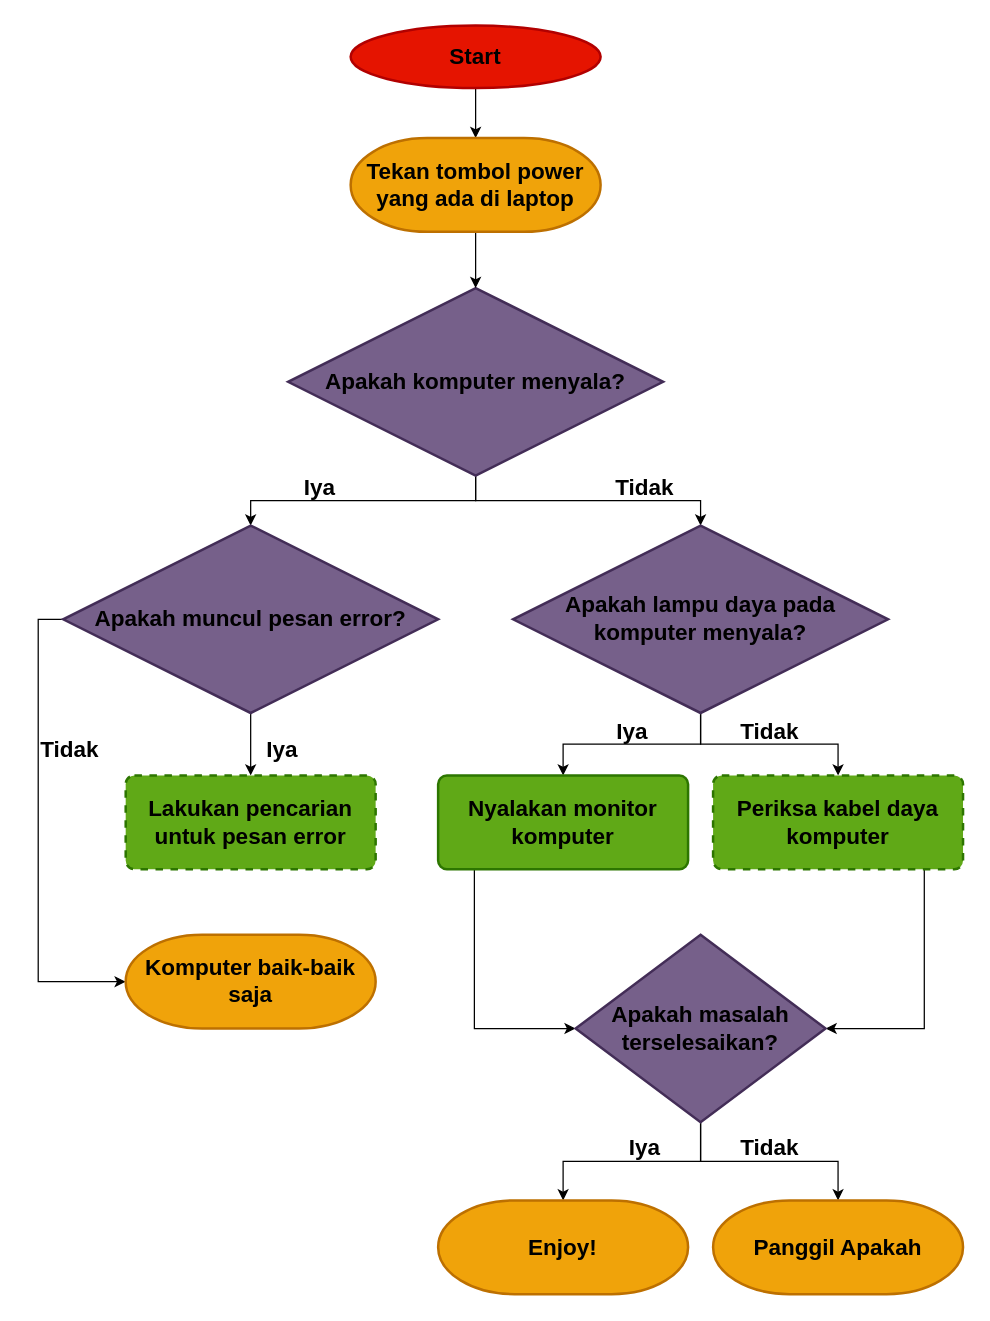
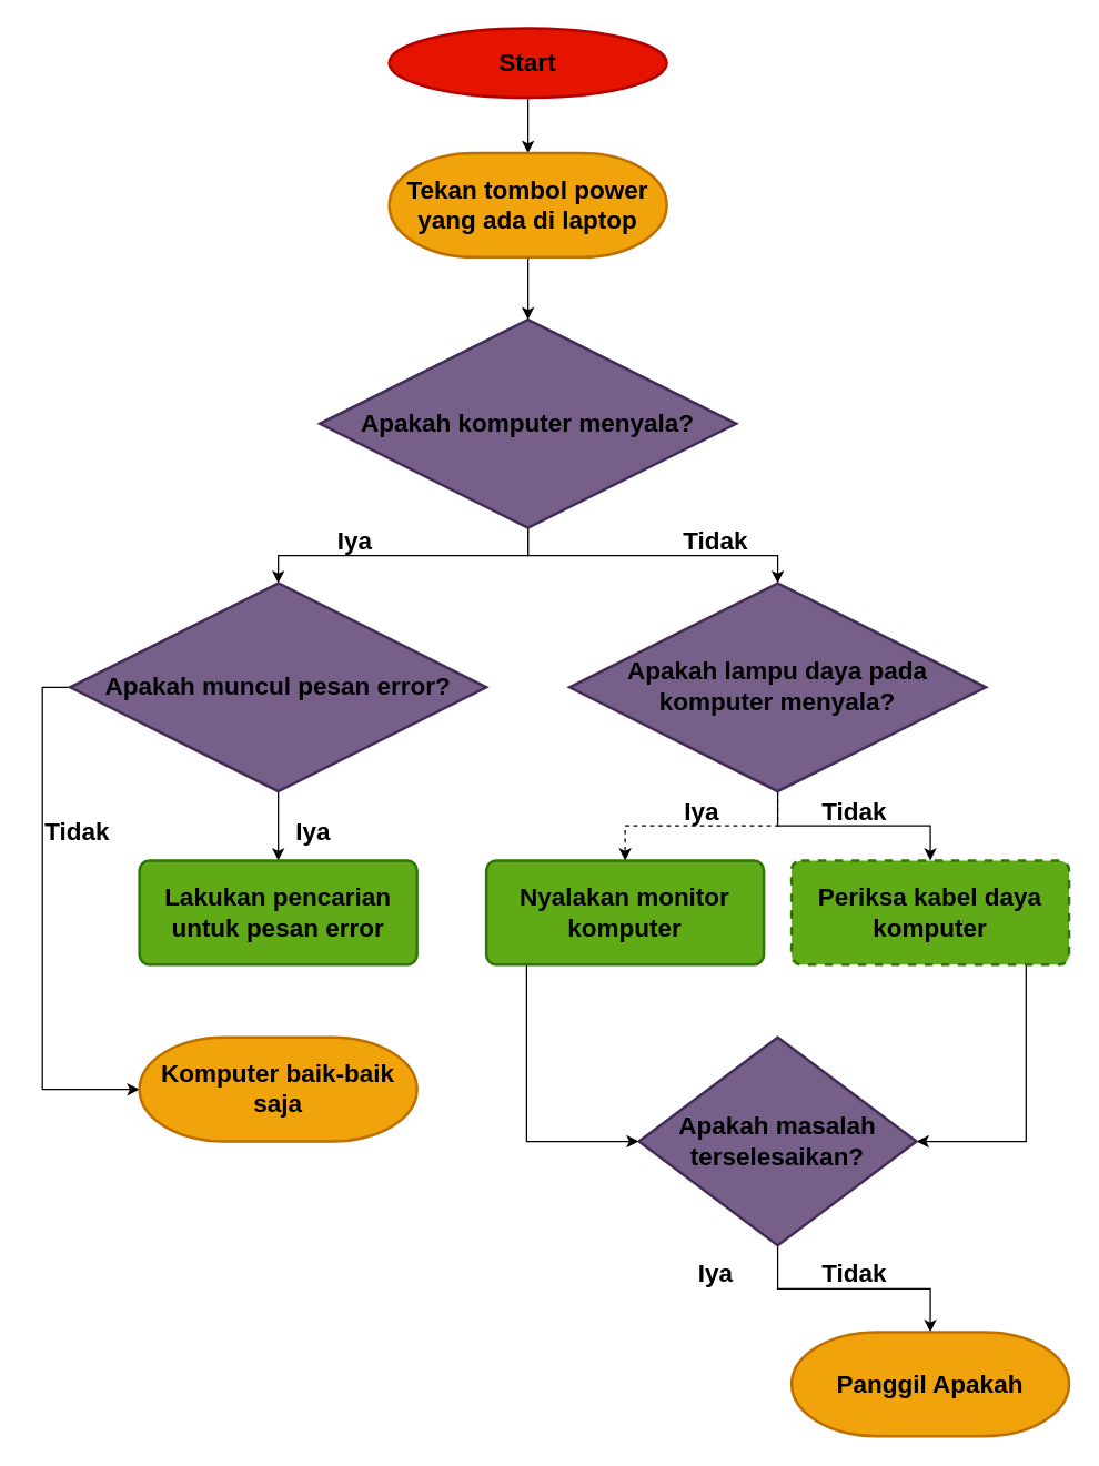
  <mxCell id="0" />
  <mxCell id="1" parent="0" />
  <mxCell id="2" value="" style="edgeStyle=orthogonalEdgeStyle;rounded=0;orthogonalLoop=1;jettySize=auto;html=1;fontFamily=Helvetica;fontSize=18;fontColor=#000000;" edge="1" parent="1" source="3" target="33"><mxGeometry relative="1" as="geometry" /></mxCell>
  <mxCell id="3" value="&lt;font color=&quot;#000000&quot;&gt;Start&lt;/font&gt;" style="strokeWidth=2;html=1;shape=mxgraph.flowchart.start_1;whiteSpace=wrap;fillColor=#e51400;fontColor=#ffffff;strokeColor=#B20000;fontStyle=1;fontFamily=Helvetica;fontSize=18;" vertex="1" parent="1"><mxGeometry x="280" y="20" width="200" height="50" as="geometry" /></mxCell>
  <mxCell id="4" style="edgeStyle=orthogonalEdgeStyle;rounded=0;orthogonalLoop=1;jettySize=auto;html=1;entryX=0.5;entryY=0;entryDx=0;entryDy=0;entryPerimeter=0;fontFamily=Helvetica;fontSize=18;" edge="1" parent="1" source="6" target="12"><mxGeometry relative="1" as="geometry" /></mxCell>
  <mxCell id="5" style="edgeStyle=orthogonalEdgeStyle;rounded=0;orthogonalLoop=1;jettySize=auto;html=1;entryX=0.5;entryY=0;entryDx=0;entryDy=0;entryPerimeter=0;fontFamily=Helvetica;fontSize=18;" edge="1" parent="1" source="6" target="9"><mxGeometry relative="1" as="geometry" /></mxCell>
  <mxCell id="6" value="&lt;font color=&quot;#000000&quot;&gt;Apakah komputer menyala?&lt;/font&gt;" style="strokeWidth=2;html=1;shape=mxgraph.flowchart.decision;whiteSpace=wrap;fillColor=#76608a;fontColor=#ffffff;strokeColor=#432D57;fontStyle=1;fontSize=18;" vertex="1" parent="1"><mxGeometry x="230" y="230" width="300" height="150" as="geometry" /></mxCell>
  <mxCell id="7" value="" style="edgeStyle=orthogonalEdgeStyle;rounded=0;orthogonalLoop=1;jettySize=auto;html=1;fontFamily=Helvetica;fontSize=18;fontColor=#000000;" edge="1" parent="1" source="9" target="15"><mxGeometry relative="1" as="geometry" /></mxCell>
  <mxCell id="8" style="edgeStyle=orthogonalEdgeStyle;rounded=0;orthogonalLoop=1;jettySize=auto;html=1;fontFamily=Helvetica;fontSize=18;fontColor=#000000;entryX=0;entryY=0.5;entryDx=0;entryDy=0;entryPerimeter=0;" edge="1" parent="1" source="9" target="20"><mxGeometry relative="1" as="geometry"><mxPoint x="20" y="780" as="targetPoint" /><Array as="points"><mxPoint x="30" y="495" /><mxPoint x="30" y="785" /></Array></mxGeometry></mxCell>
  <mxCell id="9" value="&lt;font color=&quot;#000000&quot;&gt;Apakah muncul pesan error?&lt;/font&gt;" style="strokeWidth=2;html=1;shape=mxgraph.flowchart.decision;whiteSpace=wrap;fillColor=#76608a;fontColor=#ffffff;strokeColor=#432D57;fontStyle=1;fontSize=18;" vertex="1" parent="1"><mxGeometry x="50" y="420" width="300" height="150" as="geometry" /></mxCell>
- <mxCell id="10" style="edgeStyle=orthogonalEdgeStyle;rounded=0;orthogonalLoop=1;jettySize=auto;html=1;entryX=0.5;entryY=0;entryDx=0;entryDy=0;fontFamily=Helvetica;fontSize=18;fontColor=#000000;" edge="1" parent="1" source="12" target="17"><mxGeometry relative="1" as="geometry" /></mxCell>
+ <mxCell id="10" style="edgeStyle=orthogonalEdgeStyle;rounded=0;orthogonalLoop=1;jettySize=auto;html=1;entryX=0.5;entryY=0;entryDx=0;entryDy=0;fontFamily=Helvetica;fontSize=18;fontColor=#000000;dashed=1;" edge="1" parent="1" source="12" target="17"><mxGeometry relative="1" as="geometry" /></mxCell>
  <mxCell id="11" style="edgeStyle=orthogonalEdgeStyle;rounded=0;orthogonalLoop=1;jettySize=auto;html=1;entryX=0.5;entryY=0;entryDx=0;entryDy=0;fontFamily=Helvetica;fontSize=18;fontColor=#000000;" edge="1" parent="1" source="12" target="19"><mxGeometry relative="1" as="geometry" /></mxCell>
  <mxCell id="12" value="&lt;font color=&quot;#000000&quot;&gt;Apakah lampu daya pada komputer menyala?&lt;/font&gt;" style="strokeWidth=2;html=1;shape=mxgraph.flowchart.decision;whiteSpace=wrap;fillColor=#76608a;fontColor=#ffffff;strokeColor=#432D57;fontStyle=1;fontSize=18;" vertex="1" parent="1"><mxGeometry x="410" y="420" width="300" height="150" as="geometry" /></mxCell>
  <mxCell id="13" value="&lt;b&gt;Tidak&lt;/b&gt;" style="text;html=1;align=center;verticalAlign=middle;resizable=0;points=[];autosize=1;strokeColor=none;fillColor=none;fontSize=18;fontFamily=Helvetica;fontColor=#000000;" vertex="1" parent="1"><mxGeometry x="480" y="370" width="70" height="40" as="geometry" /></mxCell>
  <mxCell id="14" value="&lt;b&gt;Iya&lt;/b&gt;" style="text;html=1;align=center;verticalAlign=middle;resizable=0;points=[];autosize=1;strokeColor=none;fillColor=none;fontSize=18;fontFamily=Helvetica;fontColor=#000000;" vertex="1" parent="1"><mxGeometry x="230" y="370" width="50" height="40" as="geometry" /></mxCell>
- <mxCell id="15" value="&lt;font color=&quot;#000000&quot;&gt;Lakukan pencarian untuk pesan error&lt;/font&gt;" style="rounded=1;whiteSpace=wrap;html=1;absoluteArcSize=1;arcSize=14;strokeWidth=2;fillColor=#60a917;strokeColor=#2D7600;fontColor=#ffffff;fontStyle=1;fontSize=18;dashed=1;" vertex="1" parent="1"><mxGeometry x="100" y="620" width="200" height="75" as="geometry" /></mxCell>
+ <mxCell id="15" value="&lt;font color=&quot;#000000&quot;&gt;Lakukan pencarian untuk pesan error&lt;/font&gt;" style="rounded=1;whiteSpace=wrap;html=1;absoluteArcSize=1;arcSize=14;strokeWidth=2;fillColor=#60a917;strokeColor=#2D7600;fontColor=#ffffff;fontStyle=1;fontSize=18;" vertex="1" parent="1"><mxGeometry x="100" y="620" width="200" height="75" as="geometry" /></mxCell>
  <mxCell id="16" style="edgeStyle=orthogonalEdgeStyle;rounded=0;orthogonalLoop=1;jettySize=auto;html=1;entryX=0;entryY=0.5;entryDx=0;entryDy=0;entryPerimeter=0;fontFamily=Helvetica;fontSize=18;fontColor=#000000;" edge="1" parent="1" source="17" target="27"><mxGeometry relative="1" as="geometry"><Array as="points"><mxPoint x="379" y="823" /></Array></mxGeometry></mxCell>
  <mxCell id="17" value="&lt;font color=&quot;#000000&quot;&gt;Nyalakan monitor komputer&lt;/font&gt;" style="rounded=1;whiteSpace=wrap;html=1;absoluteArcSize=1;arcSize=14;strokeWidth=2;fillColor=#60a917;strokeColor=#2D7600;fontColor=#ffffff;fontStyle=1;fontSize=18;" vertex="1" parent="1"><mxGeometry x="350" y="620" width="200" height="75" as="geometry" /></mxCell>
  <mxCell id="18" style="edgeStyle=orthogonalEdgeStyle;rounded=0;orthogonalLoop=1;jettySize=auto;html=1;entryX=1;entryY=0.5;entryDx=0;entryDy=0;entryPerimeter=0;fontFamily=Helvetica;fontSize=18;fontColor=#000000;" edge="1" parent="1" source="19" target="27"><mxGeometry relative="1" as="geometry"><Array as="points"><mxPoint x="739" y="823" /></Array></mxGeometry></mxCell>
  <mxCell id="19" value="&lt;font color=&quot;#000000&quot;&gt;Periksa kabel daya komputer&lt;/font&gt;" style="rounded=1;whiteSpace=wrap;html=1;absoluteArcSize=1;arcSize=14;strokeWidth=2;fillColor=#60a917;strokeColor=#2D7600;fontColor=#ffffff;fontStyle=1;fontSize=18;dashed=1;" vertex="1" parent="1"><mxGeometry x="570" y="620" width="200" height="75" as="geometry" /></mxCell>
  <mxCell id="20" value="&lt;b&gt;Komputer baik-baik saja&lt;/b&gt;" style="strokeWidth=2;html=1;shape=mxgraph.flowchart.terminator;whiteSpace=wrap;labelBackgroundColor=none;fontFamily=Helvetica;fontSize=18;fontColor=#000000;fillColor=#f0a30a;strokeColor=#BD7000;" vertex="1" parent="1"><mxGeometry x="100" y="747.5" width="200" height="75" as="geometry" /></mxCell>
  <mxCell id="21" value="&lt;b&gt;Iya&lt;br&gt;&lt;/b&gt;" style="text;html=1;align=center;verticalAlign=middle;resizable=0;points=[];autosize=1;strokeColor=none;fillColor=none;fontSize=18;fontFamily=Helvetica;fontColor=#000000;" vertex="1" parent="1"><mxGeometry x="200" y="580" width="50" height="40" as="geometry" /></mxCell>
  <mxCell id="22" value="&lt;b&gt;Tidak&lt;/b&gt;" style="text;html=1;align=center;verticalAlign=middle;resizable=0;points=[];autosize=1;strokeColor=none;fillColor=none;fontSize=18;fontFamily=Helvetica;fontColor=#000000;" vertex="1" parent="1"><mxGeometry x="20" y="580" width="70" height="40" as="geometry" /></mxCell>
  <mxCell id="23" value="&lt;b&gt;Iya&lt;br&gt;&lt;/b&gt;" style="text;html=1;align=center;verticalAlign=middle;resizable=0;points=[];autosize=1;strokeColor=none;fillColor=none;fontSize=18;fontFamily=Helvetica;fontColor=#000000;" vertex="1" parent="1"><mxGeometry x="480" y="565" width="50" height="40" as="geometry" /></mxCell>
  <mxCell id="24" value="&lt;b&gt;Tidak&lt;/b&gt;" style="text;html=1;align=center;verticalAlign=middle;resizable=0;points=[];autosize=1;strokeColor=none;fillColor=none;fontSize=18;fontFamily=Helvetica;fontColor=#000000;" vertex="1" parent="1"><mxGeometry x="580" y="565" width="70" height="40" as="geometry" /></mxCell>
- <mxCell id="25" style="edgeStyle=orthogonalEdgeStyle;rounded=0;orthogonalLoop=1;jettySize=auto;html=1;fontFamily=Helvetica;fontSize=18;fontColor=#000000;" edge="1" parent="1" source="27" target="31"><mxGeometry relative="1" as="geometry" /></mxCell>
  <mxCell id="26" style="edgeStyle=orthogonalEdgeStyle;rounded=0;orthogonalLoop=1;jettySize=auto;html=1;fontFamily=Helvetica;fontSize=18;fontColor=#000000;" edge="1" parent="1" source="27" target="30"><mxGeometry relative="1" as="geometry" /></mxCell>
  <mxCell id="27" value="&lt;font color=&quot;#000000&quot;&gt;Apakah masalah terselesaikan?&lt;/font&gt;" style="strokeWidth=2;html=1;shape=mxgraph.flowchart.decision;whiteSpace=wrap;fillColor=#76608a;fontColor=#ffffff;strokeColor=#432D57;fontStyle=1;fontSize=18;" vertex="1" parent="1"><mxGeometry x="460" y="747.5" width="200" height="150" as="geometry" /></mxCell>
  <mxCell id="28" value="&lt;b&gt;Iya&lt;br&gt;&lt;/b&gt;" style="text;html=1;align=center;verticalAlign=middle;resizable=0;points=[];autosize=1;strokeColor=none;fillColor=none;fontSize=18;fontFamily=Helvetica;fontColor=#000000;" vertex="1" parent="1"><mxGeometry x="490" y="897.5" width="50" height="40" as="geometry" /></mxCell>
  <mxCell id="29" value="&lt;b&gt;Tidak&lt;/b&gt;" style="text;html=1;align=center;verticalAlign=middle;resizable=0;points=[];autosize=1;strokeColor=none;fillColor=none;fontSize=18;fontFamily=Helvetica;fontColor=#000000;" vertex="1" parent="1"><mxGeometry x="580" y="897.5" width="70" height="40" as="geometry" /></mxCell>
  <mxCell id="30" value="&lt;b&gt;Panggil Apakah&lt;/b&gt;" style="strokeWidth=2;html=1;shape=mxgraph.flowchart.terminator;whiteSpace=wrap;labelBackgroundColor=none;fontFamily=Helvetica;fontSize=18;fontColor=#000000;fillColor=#f0a30a;strokeColor=#BD7000;" vertex="1" parent="1"><mxGeometry x="570" y="960" width="200" height="75" as="geometry" /></mxCell>
- <mxCell id="31" value="&lt;b&gt;Enjoy!&lt;/b&gt;" style="strokeWidth=2;html=1;shape=mxgraph.flowchart.terminator;whiteSpace=wrap;labelBackgroundColor=none;fontFamily=Helvetica;fontSize=18;fontColor=#000000;fillColor=#f0a30a;strokeColor=#BD7000;" vertex="1" parent="1"><mxGeometry x="350" y="960" width="200" height="75" as="geometry" /></mxCell>
  <mxCell id="32" value="" style="edgeStyle=orthogonalEdgeStyle;rounded=0;orthogonalLoop=1;jettySize=auto;html=1;fontFamily=Helvetica;fontSize=18;fontColor=#000000;" edge="1" parent="1" source="33" target="6"><mxGeometry relative="1" as="geometry" /></mxCell>
  <mxCell id="33" value="&lt;span style=&quot;font-weight: 700;&quot;&gt;Tekan tombol power yang ada di laptop&lt;/span&gt;" style="strokeWidth=2;html=1;shape=mxgraph.flowchart.terminator;whiteSpace=wrap;labelBackgroundColor=none;fontFamily=Helvetica;fontSize=18;fontColor=#000000;fillColor=#f0a30a;strokeColor=#BD7000;" vertex="1" parent="1"><mxGeometry x="280" y="110" width="200" height="75" as="geometry" /></mxCell>
